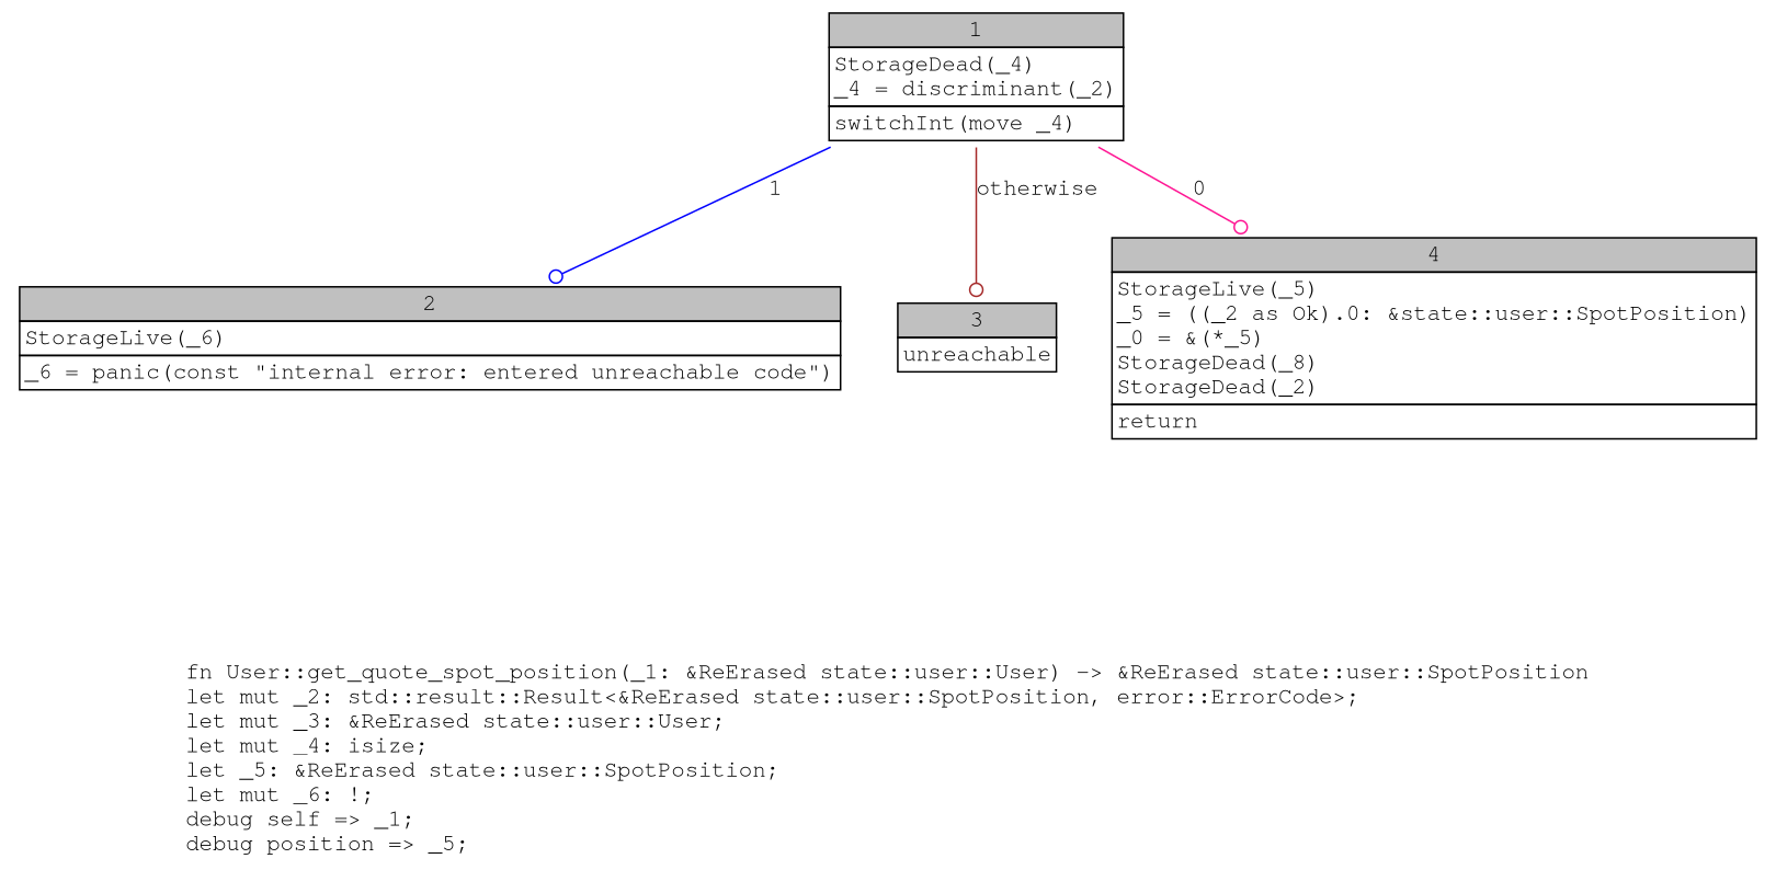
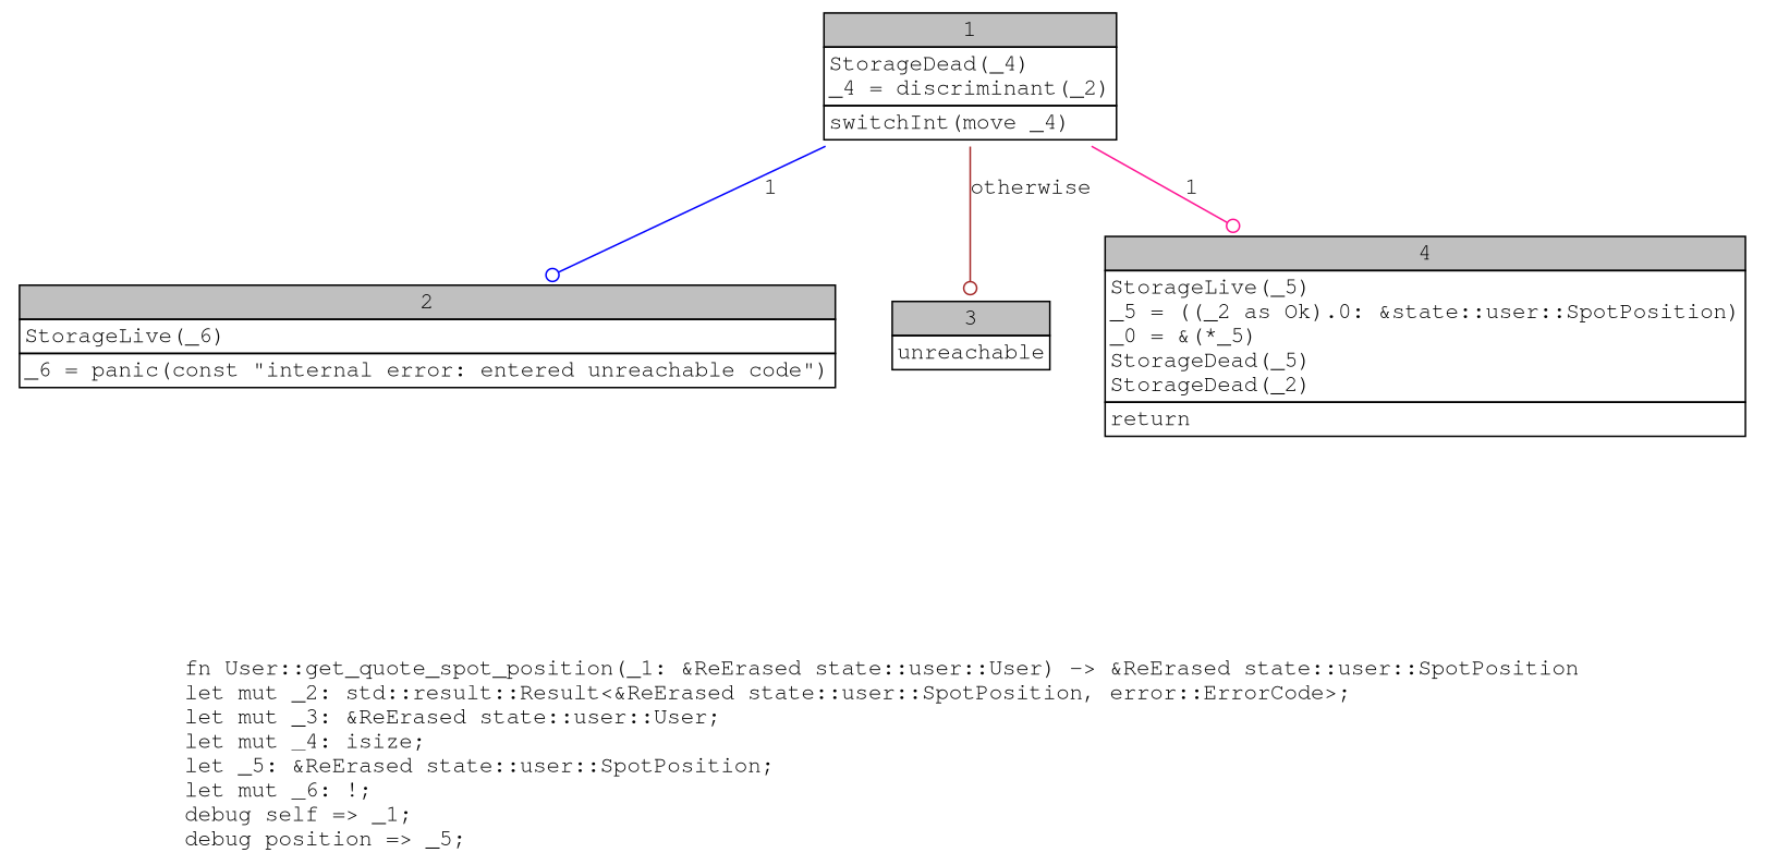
  digraph {
    fontname="Courier, monospace"
    label=<fn User::get_quote_spot_position(_1: &amp;ReErased state::user::User) -&gt; &amp;ReErased state::user::SpotPosition<br align="left"/>let mut _2: std::result::Result&lt;&amp;ReErased state::user::SpotPosition, error::ErrorCode&gt;;<br align="left"/>let mut _3: &amp;ReErased state::user::User;<br align="left"/>let mut _4: isize;<br align="left"/>let _5: &amp;ReErased state::user::SpotPosition;<br align="left"/>let mut _6: !;<br align="left"/>debug self =&gt; _1;<br align="left"/>debug position =&gt; _5;<br align="left"/>>
    node [fontname="Courier, monospace" shape=none]
    edge [arrowhead=odot fontname="Courier, monospace"]
    n1 [label=<<table border="0" cellborder="1" cellspacing="0"><tr><td bgcolor="gray" align="center" colspan="1">1</td></tr><tr><td align="left" balign="left">StorageDead(_4)<br/>_4 = discriminant(_2)<br/></td></tr><tr><td align="left">switchInt(move _4)</td></tr></table>>]
    n2 [label=<<table border="0" cellborder="1" cellspacing="0"><tr><td bgcolor="gray" align="center" colspan="1">2</td></tr><tr><td align="left" balign="left">StorageLive(_6)<br/></td></tr><tr><td align="left">_6 = panic(const &quot;internal error: entered unreachable code&quot;)</td></tr></table>>]
    n3 [label=<<table border="0" cellborder="1" cellspacing="0"><tr><td bgcolor="gray" align="center" colspan="1">3</td></tr><tr><td align="left">unreachable</td></tr></table>>]
-   n4 [label=<<table border="0" cellborder="1" cellspacing="0"><tr><td bgcolor="gray" align="center" colspan="1">4</td></tr><tr><td align="left" balign="left">StorageLive(_5)<br/>_5 = ((_2 as Ok).0: &amp;state::user::SpotPosition)<br/>_0 = &amp;(*_5)<br/>StorageDead(_8)<br/>StorageDead(_2)<br/></td></tr><tr><td align="left">return</td></tr></table>>]
+   n4 [label=<<table border="0" cellborder="1" cellspacing="0"><tr><td bgcolor="gray" align="center" colspan="1">4</td></tr><tr><td align="left" balign="left">StorageLive(_5)<br/>_5 = ((_2 as Ok).0: &amp;state::user::SpotPosition)<br/>_0 = &amp;(*_5)<br/>StorageDead(_5)<br/>StorageDead(_2)<br/></td></tr><tr><td align="left">return</td></tr></table>>]
    n1 -> n2 [color=blue label=1]
    n1 -> n3 [color=brown label=otherwise]
-   n1 -> n4 [color=deeppink label=0]
+   n1 -> n4 [color=deeppink label=1]
  }
